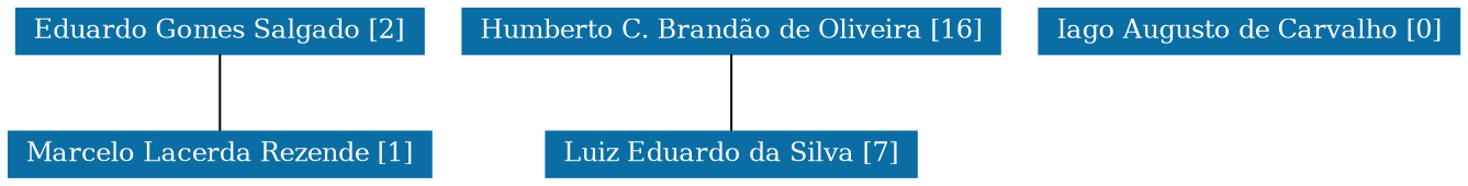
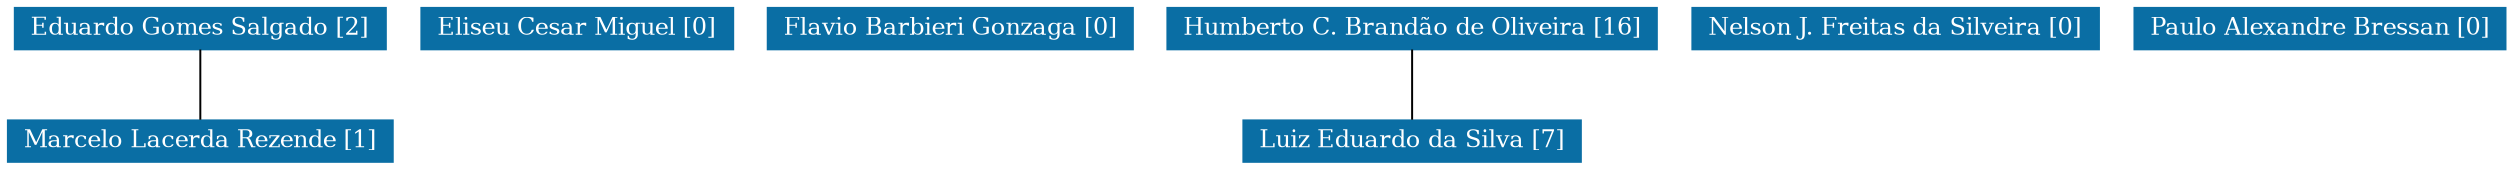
  strict graph {
    node [color="#0A6EA4" fontcolor="#FFFFFF" fontsize=12 shape=rectangle style=filled]
    n1 [height=0.29167 label="Eduardo Gomes Salgado [2]" width=2.1111]
    n2 [height=0.29167 label="Marcelo Lacerda Rezende [1]" width=2.1806]
+   n3 [height=0.29167 label="Eliseu Cesar Miguel [0]" width=1.7917]
+   n4 [height=0.29167 label="Flavio Barbieri Gonzaga [0]" width=2.0972]
    n5 [height=0.29167 label="Humberto C. Brandão de Oliveira [16]" width=2.7778]
    n6 [height=0.29167 label="Luiz Eduardo da Silva [7]" width=1.9444]
-   n7 [height=0.29167 label="Iago Augusto de Carvalho [0]" width=2.1944]
+   n8 [height=0.29167 label="Nelson J. Freitas da Silveira [0]" width=2.2778]
+   n9 [height=0.29167 label="Paulo Alexandre Bressan [0]" width=2.125]
    n1 -- n2
    n5 -- n6
  }
